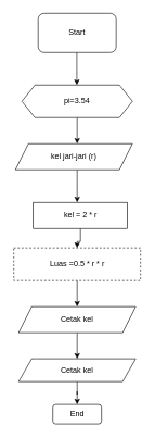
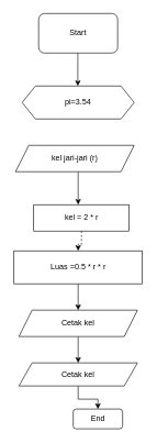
  <mxCell id="0" />
  <mxCell id="1" parent="0" />
  <mxCell id="2" value="Start" style="rounded=1;whiteSpace=wrap;html=1;" vertex="1" parent="1"><mxGeometry x="58" y="20" width="120" height="60" as="geometry" /></mxCell>
  <mxCell id="3" value="" style="endArrow=classic;html=1;rounded=0;" edge="1" parent="1"><mxGeometry width="50" height="50" relative="1" as="geometry"><mxPoint x="117.5" y="80" as="sourcePoint" /><mxPoint x="117.5" y="130" as="targetPoint" /><Array as="points" /></mxGeometry></mxCell>
- <mxCell id="4" value="" style="edgeStyle=orthogonalEdgeStyle;rounded=0;orthogonalLoop=1;jettySize=auto;html=1;" edge="1" parent="1" source="5" target="7"><mxGeometry relative="1" as="geometry"><Array as="points"><mxPoint x="118" y="210" /><mxPoint x="118" y="210" /></Array></mxGeometry></mxCell>
  <mxCell id="5" value="pi=3.54" style="shape=hexagon;perimeter=hexagonPerimeter2;whiteSpace=wrap;html=1;fixedSize=1;" vertex="1" parent="1"><mxGeometry x="33" y="130" width="170" height="50" as="geometry" /></mxCell>
  <mxCell id="6" value="" style="edgeStyle=orthogonalEdgeStyle;rounded=0;orthogonalLoop=1;jettySize=auto;html=1;" edge="1" parent="1" source="7" target="9"><mxGeometry relative="1" as="geometry"><Array as="points"><mxPoint x="118" y="270" /><mxPoint x="118" y="270" /></Array></mxGeometry></mxCell>
  <mxCell id="7" value="kel jari-jari (r)" style="shape=parallelogram;perimeter=parallelogramPerimeter;whiteSpace=wrap;html=1;fixedSize=1;" vertex="1" parent="1"><mxGeometry x="23" y="220" width="180" height="40" as="geometry" /></mxCell>
- <mxCell id="8" value="" style="edgeStyle=orthogonalEdgeStyle;rounded=0;orthogonalLoop=1;jettySize=auto;html=1;" edge="1" parent="1" source="9" target="11"><mxGeometry relative="1" as="geometry" /></mxCell>
+ <mxCell id="8" value="" style="edgeStyle=orthogonalEdgeStyle;rounded=0;orthogonalLoop=1;jettySize=auto;html=1;dashed=1;" edge="1" parent="1" source="9" target="11"><mxGeometry relative="1" as="geometry" /></mxCell>
  <mxCell id="9" value="kel = 2 * r" style="rounded=0;whiteSpace=wrap;html=1;" vertex="1" parent="1"><mxGeometry x="50.5" y="310" width="145" height="40" as="geometry" /></mxCell>
  <mxCell id="10" value="" style="edgeStyle=orthogonalEdgeStyle;rounded=0;orthogonalLoop=1;jettySize=auto;html=1;" edge="1" parent="1" source="11" target="13"><mxGeometry relative="1" as="geometry" /></mxCell>
- <mxCell id="11" value="Luas =0.5 * r * r" style="rounded=0;whiteSpace=wrap;html=1;dashed=1;" vertex="1" parent="1"><mxGeometry x="20.5" y="380" width="195" height="50" as="geometry" /></mxCell>
+ <mxCell id="11" value="Luas =0.5 * r * r" style="rounded=0;whiteSpace=wrap;html=1;" vertex="1" parent="1"><mxGeometry x="20.5" y="380" width="195" height="50" as="geometry" /></mxCell>
  <mxCell id="12" value="" style="edgeStyle=orthogonalEdgeStyle;rounded=0;orthogonalLoop=1;jettySize=auto;html=1;" edge="1" parent="1" source="13" target="15"><mxGeometry relative="1" as="geometry" /></mxCell>
  <mxCell id="13" value="Cetak kel" style="shape=parallelogram;perimeter=parallelogramPerimeter;whiteSpace=wrap;html=1;fixedSize=1;" vertex="1" parent="1"><mxGeometry x="28" y="470" width="180" height="40" as="geometry" /></mxCell>
  <mxCell id="14" value="" style="edgeStyle=orthogonalEdgeStyle;rounded=0;orthogonalLoop=1;jettySize=auto;html=1;" edge="1" parent="1" source="15" target="16"><mxGeometry relative="1" as="geometry" /></mxCell>
  <mxCell id="15" value="Cetak kel" style="shape=parallelogram;perimeter=parallelogramPerimeter;whiteSpace=wrap;html=1;fixedSize=1;" vertex="1" parent="1"><mxGeometry x="28" y="550" width="180" height="35" as="geometry" /></mxCell>
- <mxCell id="16" value="End" style="rounded=1;whiteSpace=wrap;html=1;" vertex="1" parent="1"><mxGeometry x="80.5" y="620" width="75" height="30" as="geometry" /></mxCell>
+ <mxCell id="16" value="End" style="rounded=1;whiteSpace=wrap;html=1;" vertex="1" parent="1"><mxGeometry x="110.5" y="620" width="75" height="30" as="geometry" /></mxCell>
